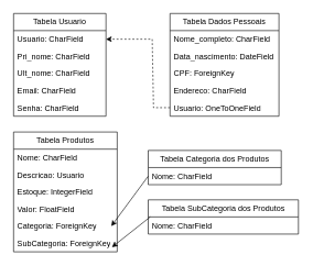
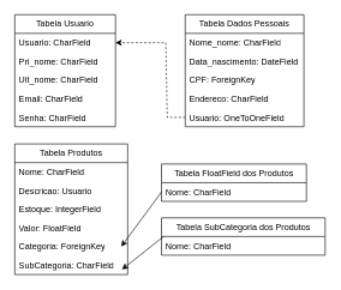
  <mxCell id="0" />
  <mxCell id="1" parent="0" />
  <mxCell id="2" value="Tabela Usuario" style="swimlane;fontStyle=0;childLayout=stackLayout;horizontal=1;startSize=26;fillColor=none;horizontalStack=0;resizeParent=1;resizeParentMax=0;resizeLast=0;collapsible=1;marginBottom=0;whiteSpace=wrap;html=1;" vertex="1" parent="1"><mxGeometry x="20" y="20" width="140" height="156" as="geometry"><mxRectangle x="22" y="386" width="115" height="26" as="alternateBounds" /></mxGeometry></mxCell>
  <mxCell id="3" value="Usuario: CharField" style="text;strokeColor=none;fillColor=none;align=left;verticalAlign=top;spacingLeft=4;spacingRight=4;overflow=hidden;rotatable=0;points=[[0,0.5],[1,0.5]];portConstraint=eastwest;whiteSpace=wrap;html=1;" vertex="1" parent="2"><mxGeometry y="26" width="140" height="26" as="geometry" /></mxCell>
  <mxCell id="4" value="Pri_nome: CharField" style="text;strokeColor=none;fillColor=none;align=left;verticalAlign=top;spacingLeft=4;spacingRight=4;overflow=hidden;rotatable=0;points=[[0,0.5],[1,0.5]];portConstraint=eastwest;whiteSpace=wrap;html=1;" vertex="1" parent="2"><mxGeometry y="52" width="140" height="26" as="geometry" /></mxCell>
  <mxCell id="5" value="Ult_nome: CharField" style="text;strokeColor=none;fillColor=none;align=left;verticalAlign=top;spacingLeft=4;spacingRight=4;overflow=hidden;rotatable=0;points=[[0,0.5],[1,0.5]];portConstraint=eastwest;whiteSpace=wrap;html=1;" vertex="1" parent="2"><mxGeometry y="78" width="140" height="26" as="geometry" /></mxCell>
  <mxCell id="6" value="Email: CharField" style="text;strokeColor=none;fillColor=none;align=left;verticalAlign=top;spacingLeft=4;spacingRight=4;overflow=hidden;rotatable=0;points=[[0,0.5],[1,0.5]];portConstraint=eastwest;whiteSpace=wrap;html=1;" vertex="1" parent="2"><mxGeometry y="104" width="140" height="26" as="geometry" /></mxCell>
  <mxCell id="7" value="Senha: CharField" style="text;strokeColor=none;fillColor=none;align=left;verticalAlign=top;spacingLeft=4;spacingRight=4;overflow=hidden;rotatable=0;points=[[0,0.5],[1,0.5]];portConstraint=eastwest;whiteSpace=wrap;html=1;" vertex="1" parent="2"><mxGeometry y="130" width="140" height="26" as="geometry" /></mxCell>
  <mxCell id="8" value="Tabela Dados Pessoais" style="swimlane;fontStyle=0;childLayout=stackLayout;horizontal=1;startSize=26;fillColor=none;horizontalStack=0;resizeParent=1;resizeParentMax=0;resizeLast=0;collapsible=1;marginBottom=0;whiteSpace=wrap;html=1;" vertex="1" parent="1"><mxGeometry x="257" y="20" width="165" height="156" as="geometry" /></mxCell>
- <mxCell id="9" value="Nome_completo: CharField" style="text;strokeColor=none;fillColor=none;align=left;verticalAlign=top;spacingLeft=4;spacingRight=4;overflow=hidden;rotatable=0;points=[[0,0.5],[1,0.5]];portConstraint=eastwest;whiteSpace=wrap;html=1;" vertex="1" parent="8"><mxGeometry y="26" width="165" height="26" as="geometry" /></mxCell>
+ <mxCell id="9" value="Nome_nome: CharField" style="text;strokeColor=none;fillColor=none;align=left;verticalAlign=top;spacingLeft=4;spacingRight=4;overflow=hidden;rotatable=0;points=[[0,0.5],[1,0.5]];portConstraint=eastwest;whiteSpace=wrap;html=1;" vertex="1" parent="8"><mxGeometry y="26" width="165" height="26" as="geometry" /></mxCell>
  <mxCell id="10" value="Data_nascimento: DateField" style="text;strokeColor=none;fillColor=none;align=left;verticalAlign=top;spacingLeft=4;spacingRight=4;overflow=hidden;rotatable=0;points=[[0,0.5],[1,0.5]];portConstraint=eastwest;whiteSpace=wrap;html=1;" vertex="1" parent="8"><mxGeometry y="52" width="165" height="26" as="geometry" /></mxCell>
  <mxCell id="11" value="CPF: ForeignKey" style="text;strokeColor=none;fillColor=none;align=left;verticalAlign=top;spacingLeft=4;spacingRight=4;overflow=hidden;rotatable=0;points=[[0,0.5],[1,0.5]];portConstraint=eastwest;whiteSpace=wrap;html=1;" vertex="1" parent="8"><mxGeometry y="78" width="165" height="26" as="geometry" /></mxCell>
  <mxCell id="12" value="Endereco: CharField" style="text;strokeColor=none;fillColor=none;align=left;verticalAlign=top;spacingLeft=4;spacingRight=4;overflow=hidden;rotatable=0;points=[[0,0.5],[1,0.5]];portConstraint=eastwest;whiteSpace=wrap;html=1;" vertex="1" parent="8"><mxGeometry y="104" width="165" height="26" as="geometry" /></mxCell>
  <mxCell id="13" value="Usuario: OneToOneField" style="text;strokeColor=none;fillColor=none;align=left;verticalAlign=top;spacingLeft=4;spacingRight=4;overflow=hidden;rotatable=0;points=[[0,0.5],[1,0.5]];portConstraint=eastwest;whiteSpace=wrap;html=1;" vertex="1" parent="8"><mxGeometry y="130" width="165" height="26" as="geometry" /></mxCell>
  <mxCell id="14" value="Tabela Produtos" style="swimlane;fontStyle=0;childLayout=stackLayout;horizontal=1;startSize=26;fillColor=none;horizontalStack=0;resizeParent=1;resizeParentMax=0;resizeLast=0;collapsible=1;marginBottom=0;whiteSpace=wrap;html=1;" vertex="1" parent="1"><mxGeometry x="20" y="200" width="157" height="182" as="geometry" /></mxCell>
  <mxCell id="15" value="Nome: CharField" style="text;strokeColor=none;fillColor=none;align=left;verticalAlign=top;spacingLeft=4;spacingRight=4;overflow=hidden;rotatable=0;points=[[0,0.5],[1,0.5]];portConstraint=eastwest;whiteSpace=wrap;html=1;" vertex="1" parent="14"><mxGeometry y="26" width="157" height="26" as="geometry" /></mxCell>
  <mxCell id="16" value="Descricao: Usuario" style="text;strokeColor=none;fillColor=none;align=left;verticalAlign=top;spacingLeft=4;spacingRight=4;overflow=hidden;rotatable=0;points=[[0,0.5],[1,0.5]];portConstraint=eastwest;whiteSpace=wrap;html=1;" vertex="1" parent="14"><mxGeometry y="52" width="157" height="26" as="geometry" /></mxCell>
  <mxCell id="17" value="Estoque: IntegerField" style="text;strokeColor=none;fillColor=none;align=left;verticalAlign=top;spacingLeft=4;spacingRight=4;overflow=hidden;rotatable=0;points=[[0,0.5],[1,0.5]];portConstraint=eastwest;whiteSpace=wrap;html=1;" vertex="1" parent="14"><mxGeometry y="78" width="157" height="26" as="geometry" /></mxCell>
  <mxCell id="18" value="Valor: FloatField" style="text;strokeColor=none;fillColor=none;align=left;verticalAlign=top;spacingLeft=4;spacingRight=4;overflow=hidden;rotatable=0;points=[[0,0.5],[1,0.5]];portConstraint=eastwest;whiteSpace=wrap;html=1;" vertex="1" parent="14"><mxGeometry y="104" width="157" height="26" as="geometry" /></mxCell>
  <mxCell id="19" value="Categoria: ForeignKey" style="text;strokeColor=none;fillColor=none;align=left;verticalAlign=top;spacingLeft=4;spacingRight=4;overflow=hidden;rotatable=0;points=[[0,0.5],[1,0.5]];portConstraint=eastwest;whiteSpace=wrap;html=1;" vertex="1" parent="14"><mxGeometry y="130" width="157" height="26" as="geometry" /></mxCell>
- <mxCell id="20" value="SubCategoria: ForeignKey" style="text;strokeColor=none;fillColor=none;align=left;verticalAlign=top;spacingLeft=4;spacingRight=4;overflow=hidden;rotatable=0;points=[[0,0.5],[1,0.5]];portConstraint=eastwest;whiteSpace=wrap;html=1;" vertex="1" parent="14"><mxGeometry y="156" width="157" height="26" as="geometry" /></mxCell>
- <mxCell id="21" value="Tabela Categoria dos Produtos" style="swimlane;fontStyle=0;childLayout=stackLayout;horizontal=1;startSize=26;fillColor=none;horizontalStack=0;resizeParent=1;resizeParentMax=0;resizeLast=0;collapsible=1;marginBottom=0;whiteSpace=wrap;html=1;" vertex="1" parent="1"><mxGeometry x="224" y="228" width="201.5" height="52" as="geometry" /></mxCell>
+ <mxCell id="20" value="SubCategoria: CharField" style="text;strokeColor=none;fillColor=none;align=left;verticalAlign=top;spacingLeft=4;spacingRight=4;overflow=hidden;rotatable=0;points=[[0,0.5],[1,0.5]];portConstraint=eastwest;whiteSpace=wrap;html=1;" vertex="1" parent="14"><mxGeometry y="156" width="157" height="26" as="geometry" /></mxCell>
+ <mxCell id="21" value="Tabela FloatField dos Produtos" style="swimlane;fontStyle=0;childLayout=stackLayout;horizontal=1;startSize=26;fillColor=none;horizontalStack=0;resizeParent=1;resizeParentMax=0;resizeLast=0;collapsible=1;marginBottom=0;whiteSpace=wrap;html=1;" vertex="1" parent="1"><mxGeometry x="224" y="228" width="201.5" height="52" as="geometry" /></mxCell>
  <mxCell id="22" value="Nome: CharField" style="text;strokeColor=none;fillColor=none;align=left;verticalAlign=top;spacingLeft=4;spacingRight=4;overflow=hidden;rotatable=0;points=[[0,0.5],[1,0.5]];portConstraint=eastwest;whiteSpace=wrap;html=1;" vertex="1" parent="21"><mxGeometry y="26" width="201.5" height="26" as="geometry" /></mxCell>
  <mxCell id="23" value="Tabela SubCategoria dos Produtos" style="swimlane;fontStyle=0;childLayout=stackLayout;horizontal=1;startSize=26;fillColor=none;horizontalStack=0;resizeParent=1;resizeParentMax=0;resizeLast=0;collapsible=1;marginBottom=0;whiteSpace=wrap;html=1;" vertex="1" parent="1"><mxGeometry x="224" y="303" width="227.5" height="52" as="geometry" /></mxCell>
  <mxCell id="24" value="Nome: CharField" style="text;strokeColor=none;fillColor=none;align=left;verticalAlign=top;spacingLeft=4;spacingRight=4;overflow=hidden;rotatable=0;points=[[0,0.5],[1,0.5]];portConstraint=eastwest;whiteSpace=wrap;html=1;" vertex="1" parent="23"><mxGeometry y="26" width="227.5" height="26" as="geometry" /></mxCell>
  <mxCell id="25" value="" style="endArrow=classic;html=1;rounded=0;exitX=0;exitY=0.5;exitDx=0;exitDy=0;entryX=1;entryY=0.5;entryDx=0;entryDy=0;dashed=1;" edge="1" parent="1" source="13" target="3"><mxGeometry width="50" height="50" relative="1" as="geometry"><mxPoint x="385" y="427" as="sourcePoint" /><mxPoint x="435" y="377" as="targetPoint" /><Array as="points"><mxPoint x="232" y="163" /><mxPoint x="230" y="59" /></Array></mxGeometry></mxCell>
  <mxCell id="26" value="" style="endArrow=classic;html=1;rounded=0;exitX=0;exitY=0.5;exitDx=0;exitDy=0;entryX=0.943;entryY=0.5;entryDx=0;entryDy=0;entryPerimeter=0;" edge="1" parent="1" source="22" target="19"><mxGeometry width="50" height="50" relative="1" as="geometry"><mxPoint x="174" y="260" as="sourcePoint" /><mxPoint x="208" y="234" as="targetPoint" /></mxGeometry></mxCell>
  <mxCell id="27" value="" style="endArrow=classic;html=1;rounded=0;exitX=0.013;exitY=0;exitDx=0;exitDy=0;exitPerimeter=0;entryX=0.949;entryY=0.731;entryDx=0;entryDy=0;entryPerimeter=0;" edge="1" parent="1" source="24" target="20"><mxGeometry width="50" height="50" relative="1" as="geometry"><mxPoint x="179" y="396" as="sourcePoint" /><mxPoint x="191" y="378" as="targetPoint" /></mxGeometry></mxCell>
